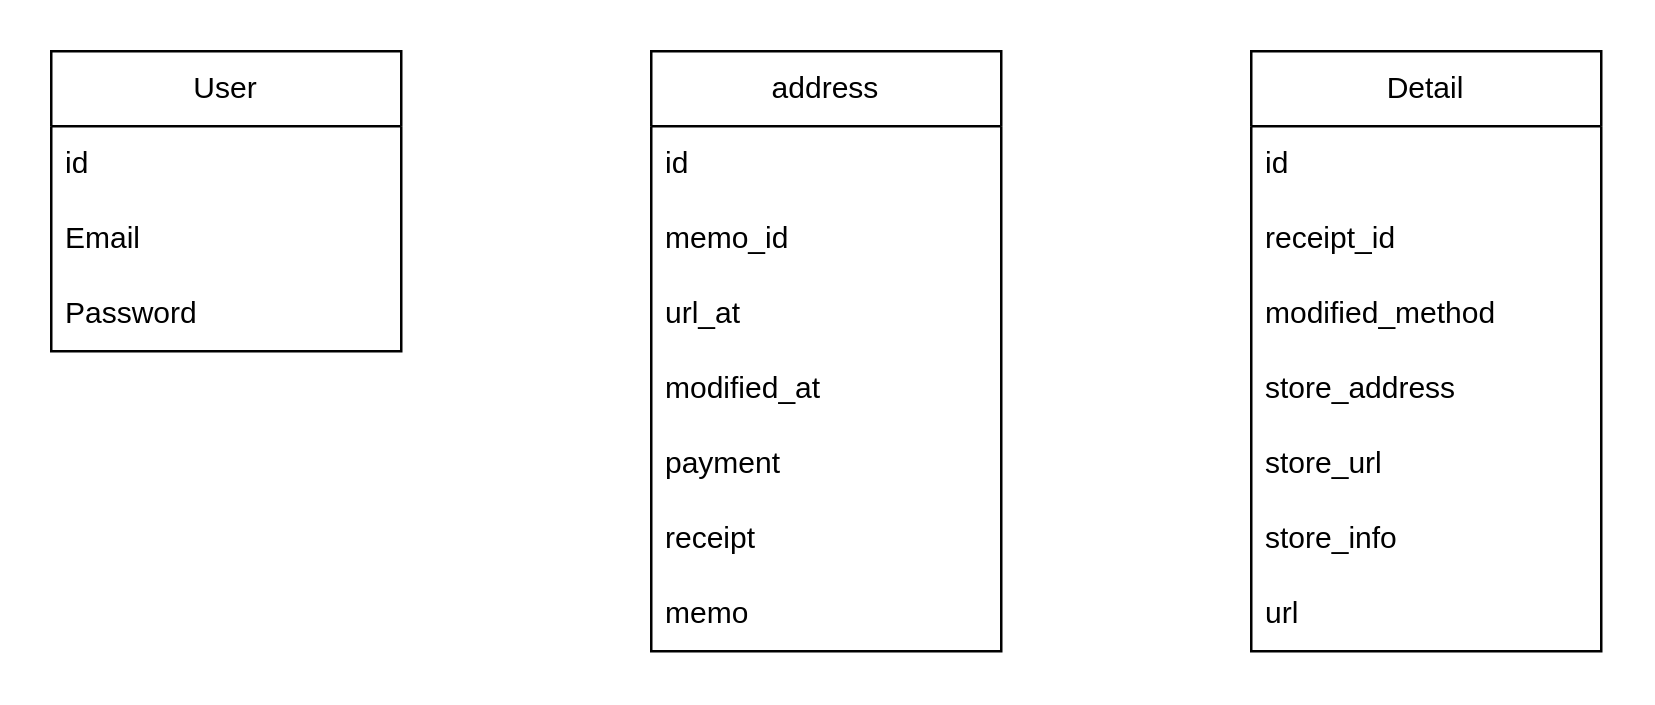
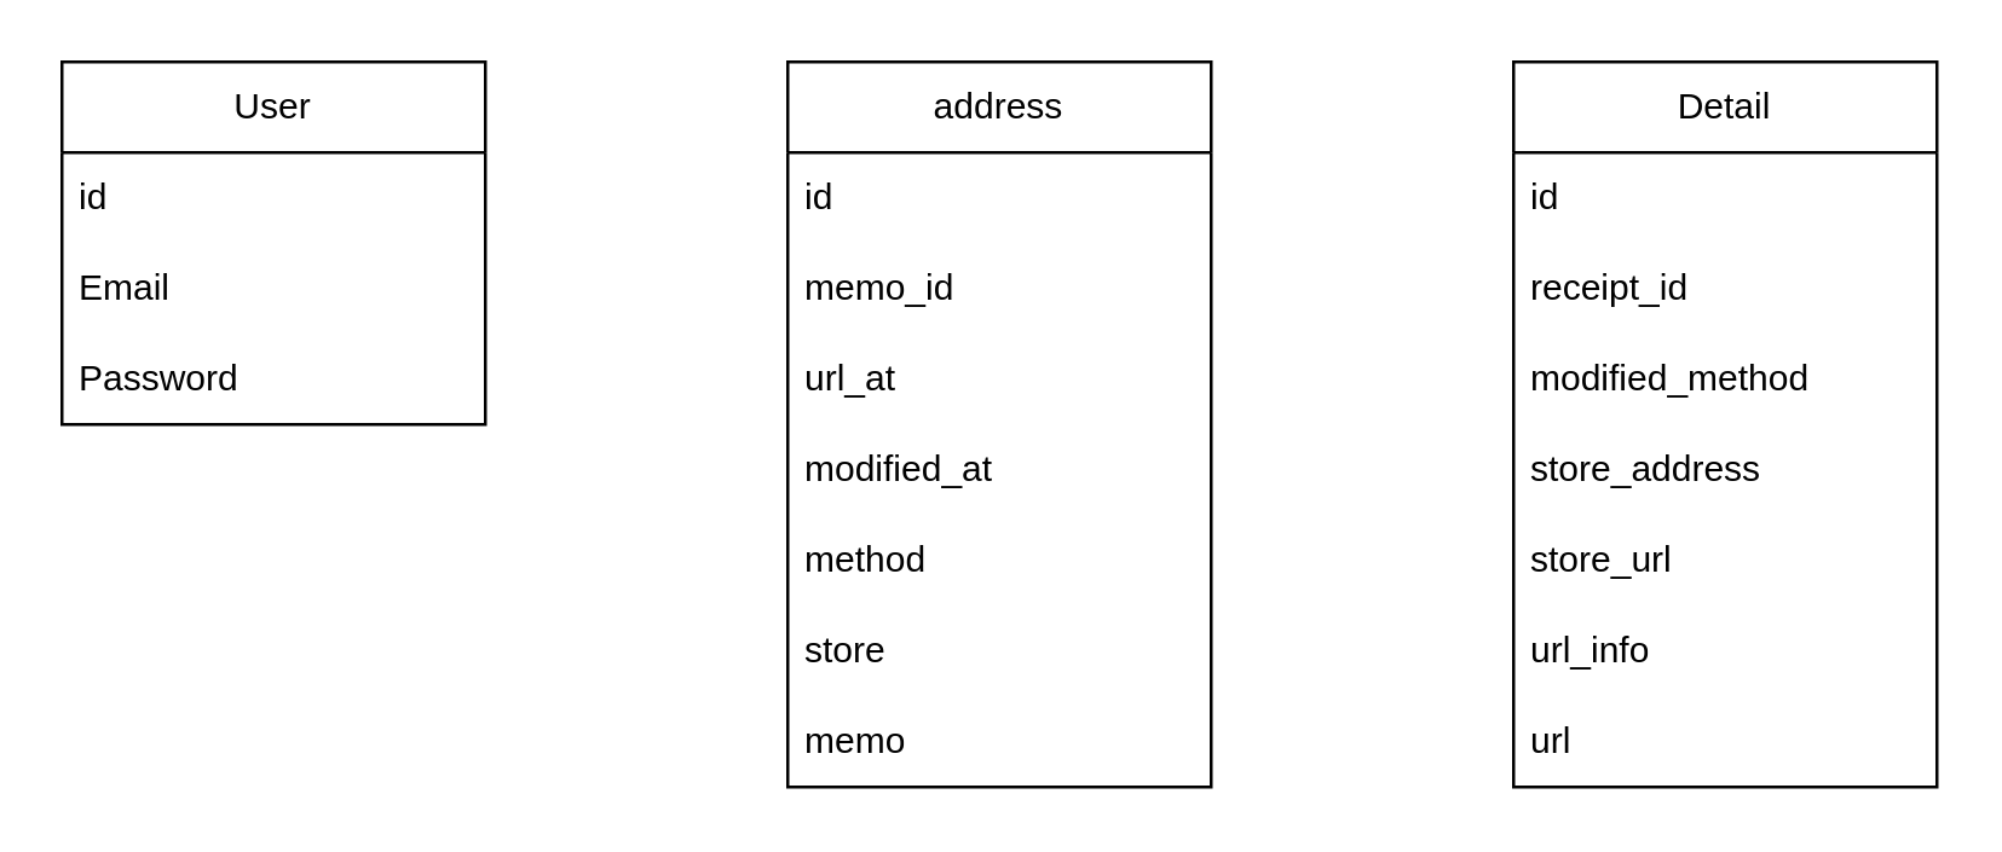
  <mxCell id="0" />
  <mxCell id="1" parent="0" />
  <mxCell id="2" value="User" style="swimlane;fontStyle=0;childLayout=stackLayout;horizontal=1;startSize=30;horizontalStack=0;resizeParent=1;resizeParentMax=0;resizeLast=0;collapsible=1;marginBottom=0;whiteSpace=wrap;html=1;" parent="1" vertex="1"><mxGeometry x="20" y="20" width="140" height="120" as="geometry" /></mxCell>
  <mxCell id="3" value="id" style="text;strokeColor=none;fillColor=none;align=left;verticalAlign=middle;spacingLeft=4;spacingRight=4;overflow=hidden;points=[[0,0.5],[1,0.5]];portConstraint=eastwest;rotatable=0;whiteSpace=wrap;html=1;" parent="2" vertex="1"><mxGeometry y="30" width="140" height="30" as="geometry" /></mxCell>
  <mxCell id="4" value="Email" style="text;strokeColor=none;fillColor=none;align=left;verticalAlign=middle;spacingLeft=4;spacingRight=4;overflow=hidden;points=[[0,0.5],[1,0.5]];portConstraint=eastwest;rotatable=0;whiteSpace=wrap;html=1;" parent="2" vertex="1"><mxGeometry y="60" width="140" height="30" as="geometry" /></mxCell>
  <mxCell id="5" value="Password" style="text;strokeColor=none;fillColor=none;align=left;verticalAlign=middle;spacingLeft=4;spacingRight=4;overflow=hidden;points=[[0,0.5],[1,0.5]];portConstraint=eastwest;rotatable=0;whiteSpace=wrap;html=1;" parent="2" vertex="1"><mxGeometry y="90" width="140" height="30" as="geometry" /></mxCell>
  <mxCell id="6" value="address" style="swimlane;fontStyle=0;childLayout=stackLayout;horizontal=1;startSize=30;horizontalStack=0;resizeParent=1;resizeParentMax=0;resizeLast=0;collapsible=1;marginBottom=0;whiteSpace=wrap;html=1;" parent="1" vertex="1"><mxGeometry x="260" y="20" width="140" height="240" as="geometry" /></mxCell>
  <mxCell id="7" value="id" style="text;strokeColor=none;fillColor=none;align=left;verticalAlign=middle;spacingLeft=4;spacingRight=4;overflow=hidden;points=[[0,0.5],[1,0.5]];portConstraint=eastwest;rotatable=0;whiteSpace=wrap;html=1;" parent="6" vertex="1"><mxGeometry y="30" width="140" height="30" as="geometry" /></mxCell>
  <mxCell id="8" value="memo_id" style="text;strokeColor=none;fillColor=none;align=left;verticalAlign=middle;spacingLeft=4;spacingRight=4;overflow=hidden;points=[[0,0.5],[1,0.5]];portConstraint=eastwest;rotatable=0;whiteSpace=wrap;html=1;" parent="6" vertex="1"><mxGeometry y="60" width="140" height="30" as="geometry" /></mxCell>
  <mxCell id="9" value="url_at" style="text;strokeColor=none;fillColor=none;align=left;verticalAlign=middle;spacingLeft=4;spacingRight=4;overflow=hidden;points=[[0,0.5],[1,0.5]];portConstraint=eastwest;rotatable=0;whiteSpace=wrap;html=1;" parent="6" vertex="1"><mxGeometry y="90" width="140" height="30" as="geometry" /></mxCell>
  <mxCell id="10" value="modified_at" style="text;strokeColor=none;fillColor=none;align=left;verticalAlign=middle;spacingLeft=4;spacingRight=4;overflow=hidden;points=[[0,0.5],[1,0.5]];portConstraint=eastwest;rotatable=0;whiteSpace=wrap;html=1;" parent="6" vertex="1"><mxGeometry y="120" width="140" height="30" as="geometry" /></mxCell>
- <mxCell id="11" value="payment" style="text;strokeColor=none;fillColor=none;align=left;verticalAlign=middle;spacingLeft=4;spacingRight=4;overflow=hidden;points=[[0,0.5],[1,0.5]];portConstraint=eastwest;rotatable=0;whiteSpace=wrap;html=1;" parent="6" vertex="1"><mxGeometry y="150" width="140" height="30" as="geometry" /></mxCell>
- <mxCell id="12" value="receipt" style="text;strokeColor=none;fillColor=none;align=left;verticalAlign=middle;spacingLeft=4;spacingRight=4;overflow=hidden;points=[[0,0.5],[1,0.5]];portConstraint=eastwest;rotatable=0;whiteSpace=wrap;html=1;" parent="6" vertex="1"><mxGeometry y="180" width="140" height="30" as="geometry" /></mxCell>
+ <mxCell id="11" value="method" style="text;strokeColor=none;fillColor=none;align=left;verticalAlign=middle;spacingLeft=4;spacingRight=4;overflow=hidden;points=[[0,0.5],[1,0.5]];portConstraint=eastwest;rotatable=0;whiteSpace=wrap;html=1;" parent="6" vertex="1"><mxGeometry y="150" width="140" height="30" as="geometry" /></mxCell>
+ <mxCell id="12" value="store" style="text;strokeColor=none;fillColor=none;align=left;verticalAlign=middle;spacingLeft=4;spacingRight=4;overflow=hidden;points=[[0,0.5],[1,0.5]];portConstraint=eastwest;rotatable=0;whiteSpace=wrap;html=1;" parent="6" vertex="1"><mxGeometry y="180" width="140" height="30" as="geometry" /></mxCell>
  <mxCell id="13" value="memo" style="text;strokeColor=none;fillColor=none;align=left;verticalAlign=middle;spacingLeft=4;spacingRight=4;overflow=hidden;points=[[0,0.5],[1,0.5]];portConstraint=eastwest;rotatable=0;whiteSpace=wrap;html=1;" parent="6" vertex="1"><mxGeometry y="210" width="140" height="30" as="geometry" /></mxCell>
  <mxCell id="14" value="Detail" style="swimlane;fontStyle=0;childLayout=stackLayout;horizontal=1;startSize=30;horizontalStack=0;resizeParent=1;resizeParentMax=0;resizeLast=0;collapsible=1;marginBottom=0;whiteSpace=wrap;html=1;" parent="1" vertex="1"><mxGeometry x="500" y="20" width="140" height="240" as="geometry" /></mxCell>
  <mxCell id="15" value="id" style="text;strokeColor=none;fillColor=none;align=left;verticalAlign=middle;spacingLeft=4;spacingRight=4;overflow=hidden;points=[[0,0.5],[1,0.5]];portConstraint=eastwest;rotatable=0;whiteSpace=wrap;html=1;" parent="14" vertex="1"><mxGeometry y="30" width="140" height="30" as="geometry" /></mxCell>
  <mxCell id="16" value="receipt_id" style="text;strokeColor=none;fillColor=none;align=left;verticalAlign=middle;spacingLeft=4;spacingRight=4;overflow=hidden;points=[[0,0.5],[1,0.5]];portConstraint=eastwest;rotatable=0;whiteSpace=wrap;html=1;" parent="14" vertex="1"><mxGeometry y="60" width="140" height="30" as="geometry" /></mxCell>
  <mxCell id="17" value="modified_method" style="text;strokeColor=none;fillColor=none;align=left;verticalAlign=middle;spacingLeft=4;spacingRight=4;overflow=hidden;points=[[0,0.5],[1,0.5]];portConstraint=eastwest;rotatable=0;whiteSpace=wrap;html=1;" parent="14" vertex="1"><mxGeometry y="90" width="140" height="30" as="geometry" /></mxCell>
  <mxCell id="18" value="store_address" style="text;strokeColor=none;fillColor=none;align=left;verticalAlign=middle;spacingLeft=4;spacingRight=4;overflow=hidden;points=[[0,0.5],[1,0.5]];portConstraint=eastwest;rotatable=0;whiteSpace=wrap;html=1;" parent="14" vertex="1"><mxGeometry y="120" width="140" height="30" as="geometry" /></mxCell>
  <mxCell id="19" value="store_url" style="text;strokeColor=none;fillColor=none;align=left;verticalAlign=middle;spacingLeft=4;spacingRight=4;overflow=hidden;points=[[0,0.5],[1,0.5]];portConstraint=eastwest;rotatable=0;whiteSpace=wrap;html=1;" parent="14" vertex="1"><mxGeometry y="150" width="140" height="30" as="geometry" /></mxCell>
- <mxCell id="20" value="store_info" style="text;strokeColor=none;fillColor=none;align=left;verticalAlign=middle;spacingLeft=4;spacingRight=4;overflow=hidden;points=[[0,0.5],[1,0.5]];portConstraint=eastwest;rotatable=0;whiteSpace=wrap;html=1;" parent="14" vertex="1"><mxGeometry y="180" width="140" height="30" as="geometry" /></mxCell>
+ <mxCell id="20" value="url_info" style="text;strokeColor=none;fillColor=none;align=left;verticalAlign=middle;spacingLeft=4;spacingRight=4;overflow=hidden;points=[[0,0.5],[1,0.5]];portConstraint=eastwest;rotatable=0;whiteSpace=wrap;html=1;" parent="14" vertex="1"><mxGeometry y="180" width="140" height="30" as="geometry" /></mxCell>
  <mxCell id="21" value="url" style="text;strokeColor=none;fillColor=none;align=left;verticalAlign=middle;spacingLeft=4;spacingRight=4;overflow=hidden;points=[[0,0.5],[1,0.5]];portConstraint=eastwest;rotatable=0;whiteSpace=wrap;html=1;" parent="14" vertex="1"><mxGeometry y="210" width="140" height="30" as="geometry" /></mxCell>
